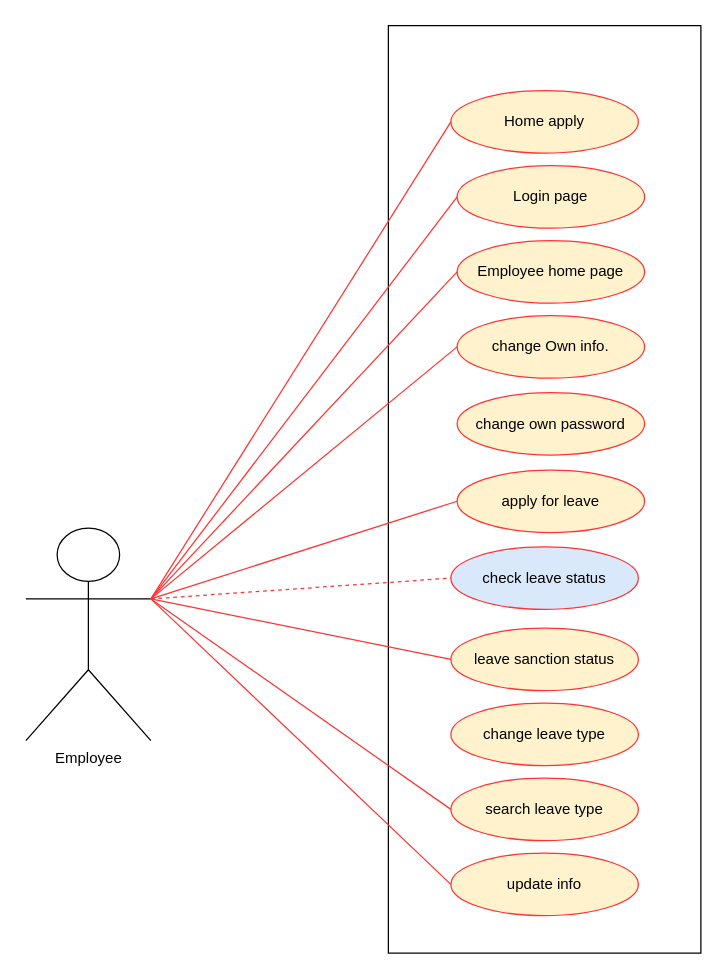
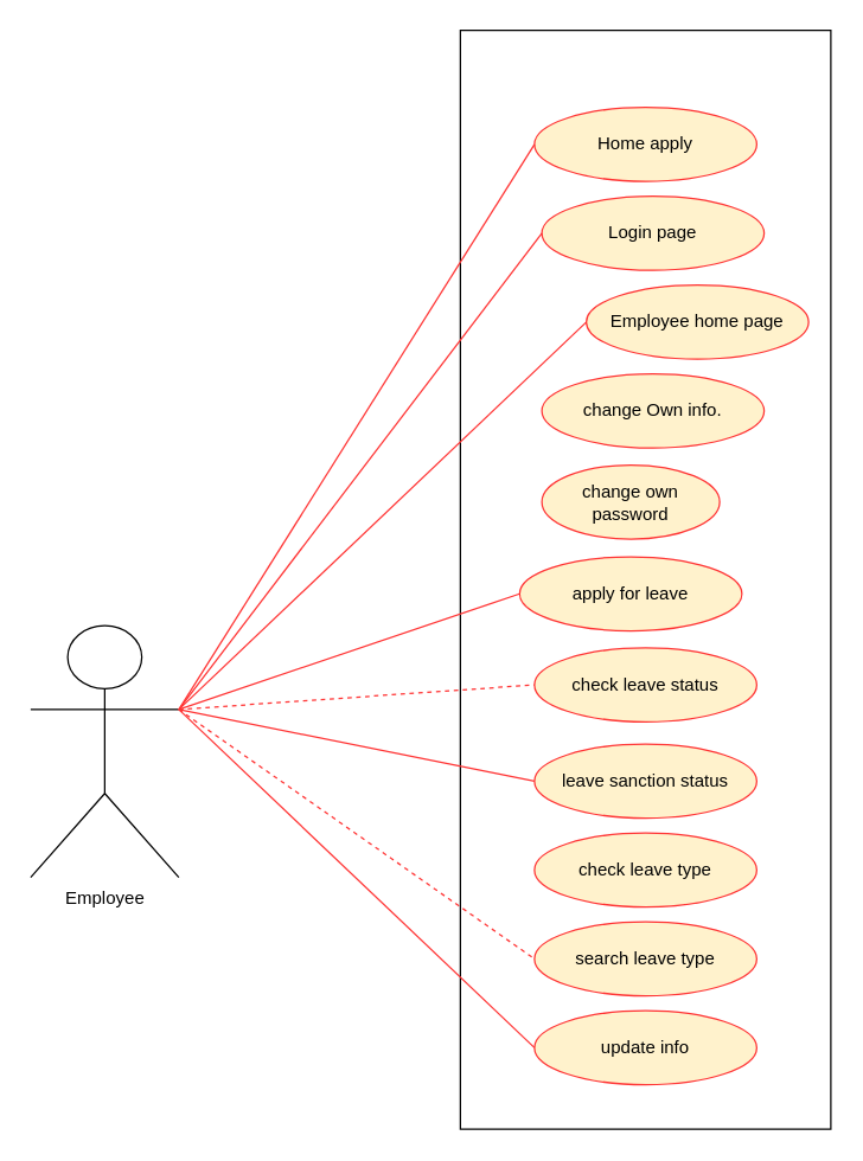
  <mxCell id="0" />
  <mxCell id="1" parent="0" />
  <mxCell id="2" value="" style="rounded=0;whiteSpace=wrap;html=1;fillColor=none;strokeColor=#000000;" vertex="1" parent="1"><mxGeometry x="310" y="20" width="250" height="742" as="geometry" /></mxCell>
  <mxCell id="3" value="Employee" style="shape=umlActor;verticalLabelPosition=bottom;labelBackgroundColor=#ffffff;verticalAlign=top;html=1;" vertex="1" parent="1"><mxGeometry x="20" y="422" width="100" height="170" as="geometry" /></mxCell>
  <mxCell id="4" value="Home apply" style="ellipse;whiteSpace=wrap;html=1;fillColor=#fff2cc;strokeColor=#FF3333;" vertex="1" parent="1"><mxGeometry x="360" y="72" width="150" height="50" as="geometry" /></mxCell>
  <mxCell id="5" value="" style="endArrow=none;html=1;exitX=1;exitY=0.333;exitDx=0;exitDy=0;exitPerimeter=0;entryX=0;entryY=0.5;entryDx=0;entryDy=0;fillColor=#f8cecc;strokeColor=#FF3333;" edge="1" parent="1" source="3" target="4"><mxGeometry width="50" height="50" relative="1" as="geometry"><mxPoint x="130" y="562" as="sourcePoint" /><mxPoint x="220" y="512" as="targetPoint" /></mxGeometry></mxCell>
  <mxCell id="6" value="Login page" style="ellipse;whiteSpace=wrap;html=1;fillColor=#fff2cc;strokeColor=#FF3333;" vertex="1" parent="1"><mxGeometry x="365" y="132" width="150" height="50" as="geometry" /></mxCell>
  <mxCell id="7" value="" style="endArrow=none;html=1;entryX=0;entryY=0.5;entryDx=0;entryDy=0;exitX=1;exitY=0.333;exitDx=0;exitDy=0;exitPerimeter=0;fillColor=#f8cecc;strokeColor=#FF3333;" edge="1" parent="1" source="3" target="6"><mxGeometry width="50" height="50" relative="1" as="geometry"><mxPoint x="130" y="502" as="sourcePoint" /><mxPoint x="240" y="532" as="targetPoint" /></mxGeometry></mxCell>
- <mxCell id="8" value="Employee home page" style="ellipse;whiteSpace=wrap;html=1;fillColor=#fff2cc;strokeColor=#FF3333;" vertex="1" parent="1"><mxGeometry x="365" y="192" width="150" height="50" as="geometry" /></mxCell>
+ <mxCell id="8" value="Employee home page" style="ellipse;whiteSpace=wrap;html=1;fillColor=#fff2cc;strokeColor=#FF3333;" vertex="1" parent="1"><mxGeometry x="395" y="192" width="150" height="50" as="geometry" /></mxCell>
  <mxCell id="9" value="" style="endArrow=none;html=1;exitX=1;exitY=0.333;exitDx=0;exitDy=0;exitPerimeter=0;entryX=0;entryY=0.5;entryDx=0;entryDy=0;fillColor=#f8cecc;strokeColor=#FF3333;" edge="1" parent="1" source="3" target="8"><mxGeometry width="50" height="50" relative="1" as="geometry"><mxPoint x="160" y="592" as="sourcePoint" /><mxPoint x="250" y="542" as="targetPoint" /></mxGeometry></mxCell>
  <mxCell id="10" value="change Own info." style="ellipse;whiteSpace=wrap;html=1;fillColor=#fff2cc;strokeColor=#FF3333;" vertex="1" parent="1"><mxGeometry x="365" y="252" width="150" height="50" as="geometry" /></mxCell>
- <mxCell id="11" value="" style="endArrow=none;html=1;exitX=1;exitY=0.333;exitDx=0;exitDy=0;exitPerimeter=0;entryX=0;entryY=0.5;entryDx=0;entryDy=0;fillColor=#f8cecc;strokeColor=#FF3333;" edge="1" parent="1" source="3" target="10"><mxGeometry width="50" height="50" relative="1" as="geometry"><mxPoint x="170" y="602" as="sourcePoint" /><mxPoint x="260" y="552" as="targetPoint" /></mxGeometry></mxCell>
- <mxCell id="12" value="change own password" style="ellipse;whiteSpace=wrap;html=1;fillColor=#fff2cc;strokeColor=#FF3333;" vertex="1" parent="1"><mxGeometry x="365" y="313.5" width="150" height="50" as="geometry" /></mxCell>
- <mxCell id="13" value="apply for leave" style="ellipse;whiteSpace=wrap;html=1;fillColor=#fff2cc;strokeColor=#FF3333;" vertex="1" parent="1"><mxGeometry x="365" y="375.5" width="150" height="50" as="geometry" /></mxCell>
+ <mxCell id="12" value="change own password" style="ellipse;whiteSpace=wrap;html=1;fillColor=#fff2cc;strokeColor=#FF3333;" vertex="1" parent="1"><mxGeometry x="365" y="313.5" width="120" height="50" as="geometry" /></mxCell>
+ <mxCell id="13" value="apply for leave" style="ellipse;whiteSpace=wrap;html=1;fillColor=#fff2cc;strokeColor=#FF3333;" vertex="1" parent="1"><mxGeometry x="350" y="375.5" width="150" height="50" as="geometry" /></mxCell>
  <mxCell id="14" value="" style="endArrow=none;html=1;exitX=1;exitY=0.333;exitDx=0;exitDy=0;exitPerimeter=0;entryX=0;entryY=0.5;entryDx=0;entryDy=0;fillColor=#f8cecc;strokeColor=#FF3333;" edge="1" parent="1" source="3" target="13"><mxGeometry width="50" height="50" relative="1" as="geometry"><mxPoint x="190" y="622" as="sourcePoint" /><mxPoint x="280" y="572" as="targetPoint" /></mxGeometry></mxCell>
- <mxCell id="15" value="check leave status" style="ellipse;whiteSpace=wrap;html=1;fillColor=#dae8fc;strokeColor=#FF3333;" vertex="1" parent="1"><mxGeometry x="360" y="437" width="150" height="50" as="geometry" /></mxCell>
+ <mxCell id="15" value="check leave status" style="ellipse;whiteSpace=wrap;html=1;fillColor=#fff2cc;strokeColor=#FF3333;" vertex="1" parent="1"><mxGeometry x="360" y="437" width="150" height="50" as="geometry" /></mxCell>
  <mxCell id="16" value="" style="endArrow=none;html=1;exitX=1;exitY=0.333;exitDx=0;exitDy=0;exitPerimeter=0;entryX=0;entryY=0.5;entryDx=0;entryDy=0;fillColor=#f8cecc;strokeColor=#FF3333;dashed=1;" edge="1" parent="1" source="3" target="15"><mxGeometry width="50" height="50" relative="1" as="geometry"><mxPoint x="200" y="632" as="sourcePoint" /><mxPoint x="290" y="582" as="targetPoint" /></mxGeometry></mxCell>
  <mxCell id="17" value="leave sanction status" style="ellipse;whiteSpace=wrap;html=1;fillColor=#fff2cc;strokeColor=#FF3333;" vertex="1" parent="1"><mxGeometry x="360" y="502" width="150" height="50" as="geometry" /></mxCell>
  <mxCell id="18" value="" style="endArrow=none;html=1;exitX=1;exitY=0.333;exitDx=0;exitDy=0;exitPerimeter=0;entryX=0;entryY=0.5;entryDx=0;entryDy=0;fillColor=#f8cecc;strokeColor=#FF3333;" edge="1" parent="1" source="3" target="17"><mxGeometry width="50" height="50" relative="1" as="geometry"><mxPoint x="210" y="642" as="sourcePoint" /><mxPoint x="300" y="592" as="targetPoint" /></mxGeometry></mxCell>
- <mxCell id="19" value="change leave type" style="ellipse;whiteSpace=wrap;html=1;fillColor=#fff2cc;strokeColor=#FF3333;" vertex="1" parent="1"><mxGeometry x="360" y="562" width="150" height="50" as="geometry" /></mxCell>
+ <mxCell id="19" value="check leave type" style="ellipse;whiteSpace=wrap;html=1;fillColor=#fff2cc;strokeColor=#FF3333;" vertex="1" parent="1"><mxGeometry x="360" y="562" width="150" height="50" as="geometry" /></mxCell>
  <mxCell id="20" value="&lt;span&gt;search leave type&lt;/span&gt;" style="ellipse;whiteSpace=wrap;html=1;fillColor=#fff2cc;strokeColor=#FF3333;" vertex="1" parent="1"><mxGeometry x="360" y="622" width="150" height="50" as="geometry" /></mxCell>
- <mxCell id="21" value="" style="endArrow=none;html=1;exitX=1;exitY=0.333;exitDx=0;exitDy=0;exitPerimeter=0;entryX=0;entryY=0.5;entryDx=0;entryDy=0;fillColor=#f8cecc;strokeColor=#FF3333;" edge="1" parent="1" source="3" target="20"><mxGeometry width="50" height="50" relative="1" as="geometry"><mxPoint x="230" y="662" as="sourcePoint" /><mxPoint x="320" y="612" as="targetPoint" /></mxGeometry></mxCell>
+ <mxCell id="21" value="" style="endArrow=none;html=1;exitX=1;exitY=0.333;exitDx=0;exitDy=0;exitPerimeter=0;entryX=0;entryY=0.5;entryDx=0;entryDy=0;fillColor=#f8cecc;strokeColor=#FF3333;dashed=1;" edge="1" parent="1" source="3" target="20"><mxGeometry width="50" height="50" relative="1" as="geometry"><mxPoint x="230" y="662" as="sourcePoint" /><mxPoint x="320" y="612" as="targetPoint" /></mxGeometry></mxCell>
  <mxCell id="22" value="update info" style="ellipse;whiteSpace=wrap;html=1;fillColor=#fff2cc;strokeColor=#FF3333;" vertex="1" parent="1"><mxGeometry x="360" y="682" width="150" height="50" as="geometry" /></mxCell>
  <mxCell id="23" value="" style="endArrow=none;html=1;exitX=1;exitY=0.333;exitDx=0;exitDy=0;exitPerimeter=0;entryX=0;entryY=0.5;entryDx=0;entryDy=0;fillColor=#f8cecc;strokeColor=#FF3333;" edge="1" parent="1" source="3" target="22"><mxGeometry width="50" height="50" relative="1" as="geometry"><mxPoint x="240" y="672" as="sourcePoint" /><mxPoint x="330" y="622" as="targetPoint" /></mxGeometry></mxCell>
